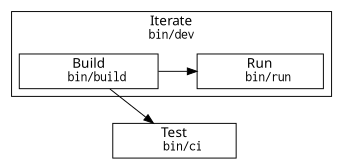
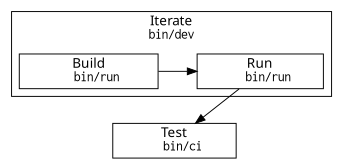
  digraph {
    compound=true
    fontname="JetBrains Mono"
    nodesep=0.55
    rankdir=TB
    node [fontname="JetBrains Mono" shape=box]
    edge [fontname="JetBrains Mono"]
-   n1 [label=<     <FONT face="avenir">Build</FONT>     <br/>     <FONT face="courier">bin/build</FONT>   >]
+   n1 [label=<     <FONT face="avenir">Build</FONT>     <br/>     <FONT face="courier">bin/run</FONT>   >]
    n2 [label=<     <FONT face="avenir">Run</FONT>     <br/>     <FONT face="courier">bin/run</FONT>   >]
    n3 [label=<     <FONT face="avenir">Test</FONT>     <br/>     <FONT face="courier">bin/ci</FONT>   >]
    subgraph cluster_1 {
      label=<       <FONT face="avenir">Iterate</FONT>       <BR />       <FONT face="courier">bin/dev</FONT>       >
      subgraph sub_2 {
        label=<       <FONT face="avenir">Iterate</FONT>       <BR />       <FONT face="courier">bin/dev</FONT>       >
        rank=same
        n1
        n2
      }
    }
    n1 -> n2
-   n1 -> n3
+   n2 -> n3
  }
